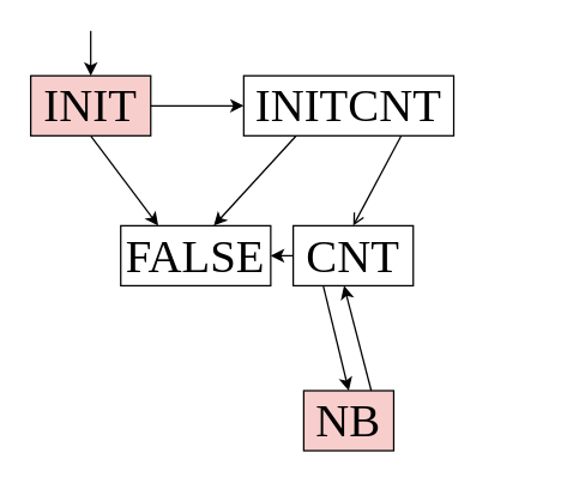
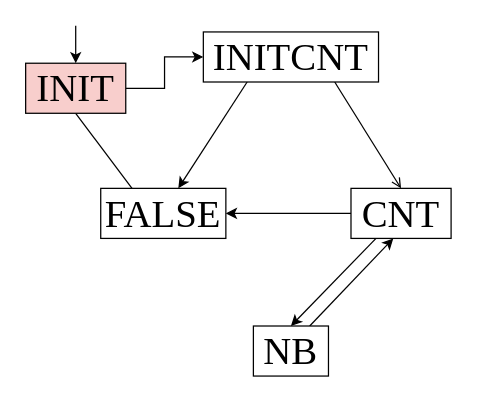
  <mxCell id="0" />
  <mxCell id="1" parent="0" />
  <mxCell id="2" style="edgeStyle=orthogonalEdgeStyle;rounded=0;orthogonalLoop=1;jettySize=auto;html=1;exitX=1;exitY=0.5;exitDx=0;exitDy=0;entryX=0;entryY=0.5;entryDx=0;entryDy=0;fontFamily=Times New Roman;fontSize=31;" parent="1" source="4" target="7" edge="1"><mxGeometry relative="1" as="geometry" /></mxCell>
- <mxCell id="3" style="edgeStyle=none;rounded=0;orthogonalLoop=1;jettySize=auto;html=1;exitX=0.5;exitY=1;exitDx=0;exitDy=0;entryX=0.25;entryY=0;entryDx=0;entryDy=0;" parent="1" source="4" target="8" edge="1"><mxGeometry relative="1" as="geometry" /></mxCell>
+ <mxCell id="3" style="edgeStyle=none;rounded=0;orthogonalLoop=1;jettySize=auto;html=1;exitX=0.5;exitY=1;exitDx=0;exitDy=0;entryX=0.25;entryY=0;entryDx=0;entryDy=0;endArrow=none;" parent="1" source="4" target="8" edge="1"><mxGeometry relative="1" as="geometry" /></mxCell>
  <mxCell id="4" value="INIT" style="rounded=0;whiteSpace=wrap;html=1;fontFamily=Times New Roman;fontSize=31;fillColor=#f8cecc;" parent="1" vertex="1"><mxGeometry x="20" y="50" width="80" height="40" as="geometry" /></mxCell>
  <mxCell id="5" style="rounded=0;orthogonalLoop=1;jettySize=auto;html=1;exitX=0.25;exitY=1;exitDx=0;exitDy=0;entryX=0.5;entryY=0;entryDx=0;entryDy=0;" parent="1" source="7" edge="1"><mxGeometry relative="1" as="geometry"><mxPoint x="142" y="150" as="targetPoint" /></mxGeometry></mxCell>
  <mxCell id="6" style="edgeStyle=none;rounded=0;orthogonalLoop=1;jettySize=auto;html=1;exitX=0.75;exitY=1;exitDx=0;exitDy=0;entryX=0.5;entryY=0;entryDx=0;entryDy=0;endArrow=open;" parent="1" source="7" target="11" edge="1"><mxGeometry relative="1" as="geometry" /></mxCell>
- <mxCell id="7" value="INITCNT" style="rounded=0;whiteSpace=wrap;html=1;fontFamily=Times New Roman;fontSize=31;" parent="1" vertex="1"><mxGeometry x="162" y="50" width="140" height="40" as="geometry" /></mxCell>
+ <mxCell id="7" value="INITCNT" style="rounded=0;whiteSpace=wrap;html=1;fontFamily=Times New Roman;fontSize=31;" parent="1" vertex="1"><mxGeometry x="162" y="25" width="140" height="40" as="geometry" /></mxCell>
  <mxCell id="8" value="FALSE" style="rounded=0;whiteSpace=wrap;html=1;fontFamily=Times New Roman;fontSize=31;" parent="1" vertex="1"><mxGeometry x="80" y="150" width="100" height="40" as="geometry" /></mxCell>
  <mxCell id="9" style="edgeStyle=none;rounded=0;orthogonalLoop=1;jettySize=auto;html=1;exitX=0.25;exitY=1;exitDx=0;exitDy=0;entryX=0.5;entryY=0;entryDx=0;entryDy=0;" parent="1" source="11" target="13" edge="1"><mxGeometry relative="1" as="geometry" /></mxCell>
  <mxCell id="10" style="edgeStyle=none;rounded=0;orthogonalLoop=1;jettySize=auto;html=1;exitX=0;exitY=0.5;exitDx=0;exitDy=0;entryX=1;entryY=0.5;entryDx=0;entryDy=0;" parent="1" source="11" target="8" edge="1"><mxGeometry relative="1" as="geometry"><mxPoint x="192" y="170" as="targetPoint" /></mxGeometry></mxCell>
- <mxCell id="11" value="CNT" style="rounded=0;whiteSpace=wrap;html=1;fontFamily=Times New Roman;fontSize=31;" parent="1" vertex="1"><mxGeometry x="195" y="150" width="80" height="40" as="geometry" /></mxCell>
+ <mxCell id="11" value="CNT" style="rounded=0;whiteSpace=wrap;html=1;fontFamily=Times New Roman;fontSize=31;" parent="1" vertex="1"><mxGeometry x="280" y="150" width="80" height="40" as="geometry" /></mxCell>
  <mxCell id="12" style="edgeStyle=none;rounded=0;orthogonalLoop=1;jettySize=auto;html=1;exitX=0.75;exitY=0;exitDx=0;exitDy=0;entryX=0.423;entryY=1;entryDx=0;entryDy=0;entryPerimeter=0;" edge="1" parent="1" source="13" target="11"><mxGeometry relative="1" as="geometry" /></mxCell>
- <mxCell id="13" value="NB" style="rounded=0;whiteSpace=wrap;html=1;fontFamily=Times New Roman;fontSize=31;fillColor=#f8cecc;" parent="1" vertex="1"><mxGeometry x="202" y="260" width="60" height="40" as="geometry" /></mxCell>
+ <mxCell id="13" value="NB" style="rounded=0;whiteSpace=wrap;html=1;fontFamily=Times New Roman;fontSize=31;" parent="1" vertex="1"><mxGeometry x="202" y="260" width="60" height="40" as="geometry" /></mxCell>
  <mxCell id="14" value="" style="endArrow=classic;html=1;entryX=0.5;entryY=0;entryDx=0;entryDy=0;" parent="1" target="4" edge="1"><mxGeometry width="50" height="50" relative="1" as="geometry"><mxPoint x="60" y="20" as="sourcePoint" /><mxPoint x="270" y="160" as="targetPoint" /></mxGeometry></mxCell>
